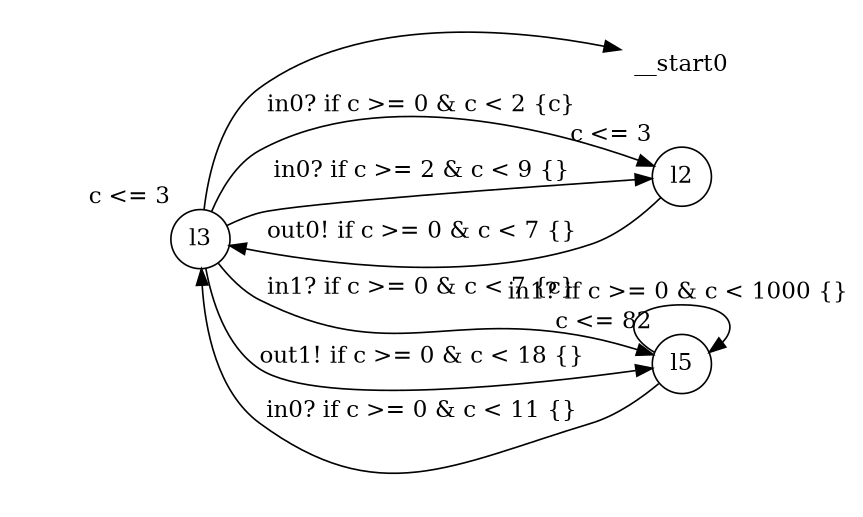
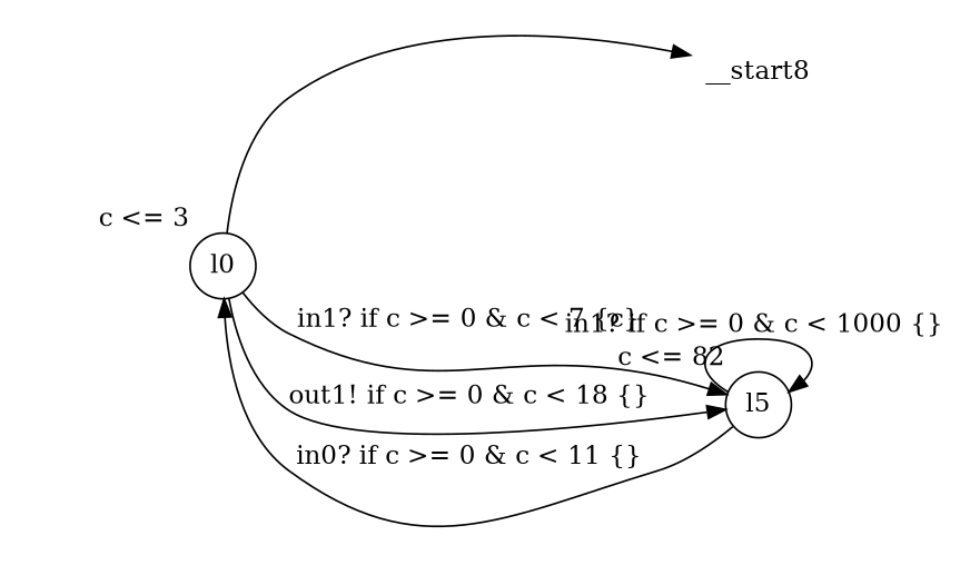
  digraph {
    rankdir=LR
    node [shape=circle margin=0 xlabel="c <= 3"]
-   __start0 [shape=none margin="" xlabel=""]
-   n2 [label=l3]
-   n3 [label=l2]
+   __start0 [shape=none label=__start8 margin="" xlabel=""]
+   n2 [label=l0]
    n4 [label=l5 xlabel="c <= 82"]
    n2 -> __start0
-   n2 -> n3 [label="in0? if c >= 0 & c < 2 {c} "]
-   n2 -> n3 [label="in0? if c >= 2 & c < 9 {} "]
    n2 -> n4 [label="in1? if c >= 0 & c < 7 {c} "]
    n2 -> n4 [label="out1! if c >= 0 & c < 18 {} "]
-   n3 -> n2 [label="out0! if c >= 0 & c < 7 {} "]
    n4 -> n2 [label="in0? if c >= 0 & c < 11 {} "]
    n4 -> n4 [label="in1? if c >= 0 & c < 1000 {} "]
  }
